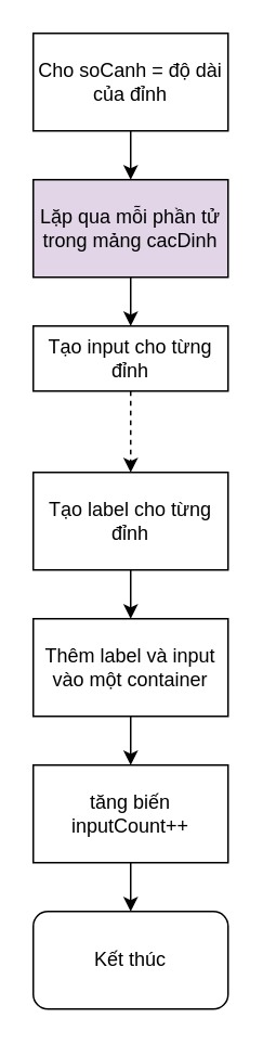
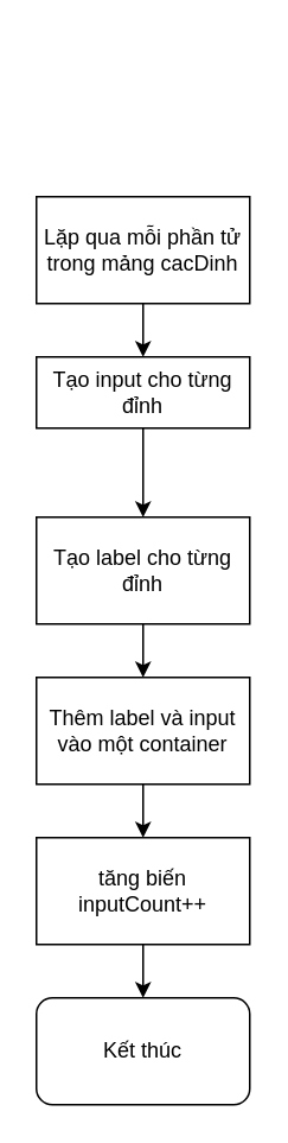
  <mxCell id="0" />
  <mxCell id="1" parent="0" />
- <mxCell id="2" style="edgeStyle=orthogonalEdgeStyle;rounded=0;orthogonalLoop=1;jettySize=auto;html=1;exitX=0.5;exitY=1;exitDx=0;exitDy=0;entryX=0.5;entryY=0;entryDx=0;entryDy=0;" parent="1" source="3" target="5" edge="1"><mxGeometry relative="1" as="geometry" /></mxCell>
- <mxCell id="3" value="Cho soCanh = độ dài của đỉnh" style="rounded=0;whiteSpace=wrap;html=1;" parent="1" vertex="1"><mxGeometry x="20" y="20" width="120" height="60" as="geometry" /></mxCell>
  <mxCell id="4" style="edgeStyle=orthogonalEdgeStyle;rounded=0;orthogonalLoop=1;jettySize=auto;html=1;exitX=0.5;exitY=1;exitDx=0;exitDy=0;entryX=0.5;entryY=0;entryDx=0;entryDy=0;" edge="1" parent="1" source="5" target="9"><mxGeometry relative="1" as="geometry" /></mxCell>
- <mxCell id="5" value="Lặp qua mỗi phần tử trong mảng cacDinh" style="rounded=0;whiteSpace=wrap;html=1;fillColor=#e1d5e7;" parent="1" vertex="1"><mxGeometry x="20" y="110" width="120" height="60" as="geometry" /></mxCell>
+ <mxCell id="5" value="Lặp qua mỗi phần tử trong mảng cacDinh" style="rounded=0;whiteSpace=wrap;html=1;" parent="1" vertex="1"><mxGeometry x="20" y="110" width="120" height="60" as="geometry" /></mxCell>
  <mxCell id="6" style="edgeStyle=orthogonalEdgeStyle;rounded=0;orthogonalLoop=1;jettySize=auto;html=1;exitX=0.5;exitY=1;exitDx=0;exitDy=0;" edge="1" parent="1" source="7" target="11"><mxGeometry relative="1" as="geometry" /></mxCell>
  <mxCell id="7" value="Tạo label cho từng đỉnh" style="rounded=0;whiteSpace=wrap;html=1;" parent="1" vertex="1"><mxGeometry x="20" y="290" width="120" height="60" as="geometry" /></mxCell>
- <mxCell id="8" style="edgeStyle=orthogonalEdgeStyle;rounded=0;orthogonalLoop=1;jettySize=auto;html=1;exitX=0.5;exitY=1;exitDx=0;exitDy=0;entryX=0.5;entryY=0;entryDx=0;entryDy=0;dashed=1;" edge="1" parent="1" source="9" target="7"><mxGeometry relative="1" as="geometry" /></mxCell>
+ <mxCell id="8" style="edgeStyle=orthogonalEdgeStyle;rounded=0;orthogonalLoop=1;jettySize=auto;html=1;exitX=0.5;exitY=1;exitDx=0;exitDy=0;entryX=0.5;entryY=0;entryDx=0;entryDy=0;" edge="1" parent="1" source="9" target="7"><mxGeometry relative="1" as="geometry" /></mxCell>
  <mxCell id="9" value="Tạo input cho từng đỉnh" style="rounded=0;whiteSpace=wrap;html=1;" parent="1" vertex="1"><mxGeometry x="20" y="200" width="120" height="40" as="geometry" /></mxCell>
  <mxCell id="10" style="edgeStyle=orthogonalEdgeStyle;rounded=0;orthogonalLoop=1;jettySize=auto;html=1;exitX=0.5;exitY=1;exitDx=0;exitDy=0;entryX=0.5;entryY=0;entryDx=0;entryDy=0;" parent="1" source="11" target="13" edge="1"><mxGeometry relative="1" as="geometry" /></mxCell>
  <mxCell id="11" value="Thêm label và input vào một container" style="rounded=0;whiteSpace=wrap;html=1;" parent="1" vertex="1"><mxGeometry x="20" y="380" width="120" height="60" as="geometry" /></mxCell>
  <mxCell id="12" style="edgeStyle=orthogonalEdgeStyle;rounded=0;orthogonalLoop=1;jettySize=auto;html=1;exitX=0.5;exitY=1;exitDx=0;exitDy=0;entryX=0.5;entryY=0;entryDx=0;entryDy=0;" parent="1" source="13" target="14" edge="1"><mxGeometry relative="1" as="geometry" /></mxCell>
  <mxCell id="13" value="tăng biến inputCount++" style="rounded=0;whiteSpace=wrap;html=1;" parent="1" vertex="1"><mxGeometry x="20" y="470" width="120" height="60" as="geometry" /></mxCell>
  <mxCell id="14" value="Kết thúc" style="rounded=1;whiteSpace=wrap;html=1;" parent="1" vertex="1"><mxGeometry x="20" y="560" width="120" height="60" as="geometry" /></mxCell>
